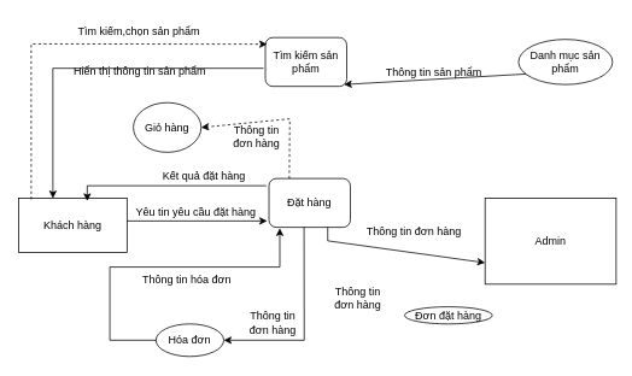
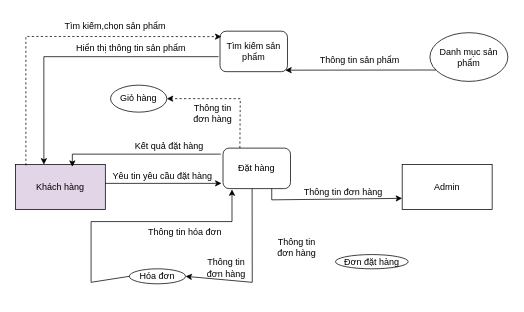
  <mxCell id="0" />
  <mxCell id="1" parent="0" />
- <mxCell id="2" value="Khách hàng" style="rounded=0;whiteSpace=wrap;html=1;" vertex="1" parent="1"><mxGeometry x="20" y="219" width="120" height="60" as="geometry" /></mxCell>
- <mxCell id="3" value="Admin" style="rounded=0;whiteSpace=wrap;html=1;" vertex="1" parent="1"><mxGeometry x="536" y="219" width="145" height="95" as="geometry" /></mxCell>
+ <mxCell id="2" value="Khách hàng" style="rounded=0;whiteSpace=wrap;html=1;fillColor=#e1d5e7;" vertex="1" parent="1"><mxGeometry x="20" y="219" width="120" height="60" as="geometry" /></mxCell>
+ <mxCell id="3" value="Admin" style="rounded=0;whiteSpace=wrap;html=1;" vertex="1" parent="1"><mxGeometry x="536" y="219" width="120" height="60" as="geometry" /></mxCell>
  <mxCell id="4" value="Đặt hàng" style="rounded=1;whiteSpace=wrap;html=1;" vertex="1" parent="1"><mxGeometry x="297" y="197" width="90" height="54" as="geometry" /></mxCell>
  <mxCell id="5" value="Tìm kiếm sản phẩm" style="rounded=1;whiteSpace=wrap;html=1;" vertex="1" parent="1"><mxGeometry x="293" y="41" width="90" height="54" as="geometry" /></mxCell>
  <mxCell id="6" value="" style="endArrow=classic;html=1;rounded=0;entryX=0.021;entryY=0.135;entryDx=0;entryDy=0;entryPerimeter=0;exitX=0.117;exitY=0.018;exitDx=0;exitDy=0;exitPerimeter=0;dashed=1;" edge="1" parent="1" source="2" target="5"><mxGeometry width="50" height="50" relative="1" as="geometry"><mxPoint x="322" y="313" as="sourcePoint" /><mxPoint x="372" y="263" as="targetPoint" /><Array as="points"><mxPoint x="34" y="48" /></Array></mxGeometry></mxCell>
  <mxCell id="7" value="" style="endArrow=classic;html=1;rounded=0;entryX=0.317;entryY=0;entryDx=0;entryDy=0;entryPerimeter=0;" edge="1" parent="1" target="2"><mxGeometry width="50" height="50" relative="1" as="geometry"><mxPoint x="291" y="75" as="sourcePoint" /><mxPoint x="372" y="263" as="targetPoint" /><Array as="points"><mxPoint x="58" y="75" /></Array></mxGeometry></mxCell>
  <mxCell id="8" value="Tìm kiếm,chọn sản phẩm" style="text;html=1;strokeColor=none;fillColor=none;align=center;verticalAlign=middle;whiteSpace=wrap;rounded=0;" vertex="1" parent="1"><mxGeometry x="60" y="20" width="187" height="30" as="geometry" /></mxCell>
- <mxCell id="9" value="Hiển thị thông tin sản phẩm" style="text;html=1;align=center;verticalAlign=middle;resizable=0;points=[];autosize=1;strokeColor=none;fillColor=none;" vertex="1" parent="1"><mxGeometry x="76" y="70" width="156" height="18" as="geometry" /></mxCell>
- <mxCell id="10" value="Danh mục sản phẩm" style="ellipse;whiteSpace=wrap;html=1;" vertex="1" parent="1"><mxGeometry x="573" y="43" width="104" height="50" as="geometry" /></mxCell>
+ <mxCell id="9" value="Hiển thị thông tin sản phẩm" style="text;html=1;align=center;verticalAlign=middle;resizable=0;points=[];autosize=1;strokeColor=none;fillColor=none;" vertex="1" parent="1"><mxGeometry x="96" y="55" width="156" height="18" as="geometry" /></mxCell>
+ <mxCell id="10" value="Danh mục sản phẩm" style="ellipse;whiteSpace=wrap;html=1;" vertex="1" parent="1"><mxGeometry x="573" y="43" width="104" height="65" as="geometry" /></mxCell>
  <mxCell id="11" value="" style="endArrow=classic;html=1;rounded=0;exitX=0.08;exitY=0.766;exitDx=0;exitDy=0;exitPerimeter=0;" edge="1" parent="1" source="10"><mxGeometry width="50" height="50" relative="1" as="geometry"><mxPoint x="322" y="291" as="sourcePoint" /><mxPoint x="380" y="93" as="targetPoint" /></mxGeometry></mxCell>
  <mxCell id="12" value="Thông tin sản phẩm" style="text;html=1;align=center;verticalAlign=middle;resizable=0;points=[];autosize=1;strokeColor=none;fillColor=none;" vertex="1" parent="1"><mxGeometry x="420.5" y="71" width="116" height="18" as="geometry" /></mxCell>
  <mxCell id="13" value="" style="endArrow=classic;html=1;rounded=0;" edge="1" parent="1"><mxGeometry width="50" height="50" relative="1" as="geometry"><mxPoint x="294" y="205" as="sourcePoint" /><mxPoint x="96" y="222" as="targetPoint" /><Array as="points"><mxPoint x="96" y="205" /></Array></mxGeometry></mxCell>
  <mxCell id="14" value="Yêu tin yêu cầu đặt hàng" style="text;html=1;align=center;verticalAlign=middle;resizable=0;points=[];autosize=1;strokeColor=none;fillColor=none;" vertex="1" parent="1"><mxGeometry x="138" y="226" width="155" height="18" as="geometry" /></mxCell>
  <mxCell id="15" value="" style="endArrow=classic;html=1;rounded=0;exitX=1;exitY=0.417;exitDx=0;exitDy=0;exitPerimeter=0;" edge="1" parent="1" source="2"><mxGeometry width="50" height="50" relative="1" as="geometry"><mxPoint x="322" y="291" as="sourcePoint" /><mxPoint x="295" y="244" as="targetPoint" /></mxGeometry></mxCell>
  <mxCell id="16" value="Kết quả đặt hàng" style="text;html=1;align=center;verticalAlign=middle;resizable=0;points=[];autosize=1;strokeColor=none;fillColor=none;" vertex="1" parent="1"><mxGeometry x="174" y="185" width="101" height="18" as="geometry" /></mxCell>
- <mxCell id="17" value="Giỏ hàng" style="ellipse;whiteSpace=wrap;html=1;" vertex="1" parent="1"><mxGeometry x="147" y="113" width="75" height="55" as="geometry" /></mxCell>
+ <mxCell id="17" value="Giỏ hàng" style="ellipse;whiteSpace=wrap;html=1;" vertex="1" parent="1"><mxGeometry x="147" y="113" width="75" height="36" as="geometry" /></mxCell>
  <mxCell id="18" value="" style="endArrow=classic;html=1;rounded=0;entryX=1;entryY=0.5;entryDx=0;entryDy=0;exitX=0.25;exitY=0;exitDx=0;exitDy=0;dashed=1;" edge="1" parent="1" source="4" target="17"><mxGeometry width="50" height="50" relative="1" as="geometry"><mxPoint x="346" y="143" as="sourcePoint" /><mxPoint x="372" y="233" as="targetPoint" /><Array as="points"><mxPoint x="320" y="131" /></Array></mxGeometry></mxCell>
  <mxCell id="19" value="Thông tin đơn hàng" style="text;html=1;align=center;verticalAlign=middle;resizable=0;points=[];autosize=1;strokeColor=none;fillColor=none;" vertex="1" parent="1"><mxGeometry x="399" y="247" width="115" height="18" as="geometry" /></mxCell>
  <mxCell id="20" value="" style="endArrow=classic;html=1;rounded=0;entryX=0;entryY=0.75;entryDx=0;entryDy=0;" edge="1" parent="1" target="3"><mxGeometry width="50" height="50" relative="1" as="geometry"><mxPoint x="362" y="251" as="sourcePoint" /><mxPoint x="372" y="233" as="targetPoint" /><Array as="points"><mxPoint x="362" y="266" /></Array></mxGeometry></mxCell>
  <mxCell id="21" value="Đơn đặt hàng" style="ellipse;whiteSpace=wrap;html=1;" vertex="1" parent="1"><mxGeometry x="447" y="339" width="97" height="19" as="geometry" /></mxCell>
  <mxCell id="22" value="Thông tin&lt;br&gt;đơn hàng" style="text;html=1;align=center;verticalAlign=middle;resizable=0;points=[];autosize=1;strokeColor=none;fillColor=none;" vertex="1" parent="1"><mxGeometry x="364" y="314" width="61" height="32" as="geometry" /></mxCell>
  <mxCell id="23" value="Thông tin&lt;br&gt;đơn hàng" style="text;html=1;align=center;verticalAlign=middle;resizable=0;points=[];autosize=1;strokeColor=none;fillColor=none;" vertex="1" parent="1"><mxGeometry x="252" y="135" width="61" height="32" as="geometry" /></mxCell>
- <mxCell id="24" value="Hóa đơn" style="ellipse;whiteSpace=wrap;html=1;" vertex="1" parent="1"><mxGeometry x="172" y="358" width="75" height="36" as="geometry" /></mxCell>
+ <mxCell id="24" value="Hóa đơn" style="ellipse;whiteSpace=wrap;html=1;" vertex="1" parent="1"><mxGeometry x="172" y="358" width="75" height="20" as="geometry" /></mxCell>
  <mxCell id="25" value="" style="endArrow=classic;html=1;rounded=0;entryX=1;entryY=0.5;entryDx=0;entryDy=0;exitX=0.431;exitY=1;exitDx=0;exitDy=0;exitPerimeter=0;" edge="1" parent="1" source="4" target="24"><mxGeometry width="50" height="50" relative="1" as="geometry"><mxPoint x="322" y="283" as="sourcePoint" /><mxPoint x="372" y="233" as="targetPoint" /><Array as="points"><mxPoint x="336" y="376" /></Array></mxGeometry></mxCell>
  <mxCell id="26" value="Thông tin&lt;br&gt;đơn hàng" style="text;html=1;align=center;verticalAlign=middle;resizable=0;points=[];autosize=1;strokeColor=none;fillColor=none;" vertex="1" parent="1"><mxGeometry x="270" y="341" width="61" height="32" as="geometry" /></mxCell>
  <mxCell id="27" value="" style="endArrow=classic;html=1;rounded=0;entryX=0.133;entryY=1.019;entryDx=0;entryDy=0;entryPerimeter=0;exitX=0;exitY=0.5;exitDx=0;exitDy=0;" edge="1" parent="1" source="24" target="4"><mxGeometry width="50" height="50" relative="1" as="geometry"><mxPoint x="322" y="276" as="sourcePoint" /><mxPoint x="372" y="226" as="targetPoint" /><Array as="points"><mxPoint x="121" y="376" /><mxPoint x="121" y="295" /><mxPoint x="309" y="295" /></Array></mxGeometry></mxCell>
- <mxCell id="28" value="Thông tin hóa đơn" style="text;html=1;align=center;verticalAlign=middle;resizable=0;points=[];autosize=1;strokeColor=none;fillColor=none;" vertex="1" parent="1"><mxGeometry x="152" y="301" width="108" height="18" as="geometry" /></mxCell>
+ <mxCell id="28" value="Thông tin hóa đơn" style="text;html=1;align=center;verticalAlign=middle;resizable=0;points=[];autosize=1;strokeColor=none;fillColor=none;" vertex="1" parent="1"><mxGeometry x="192" y="301" width="108" height="18" as="geometry" /></mxCell>
